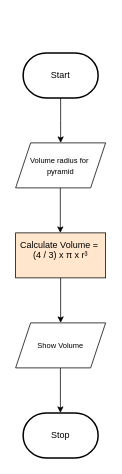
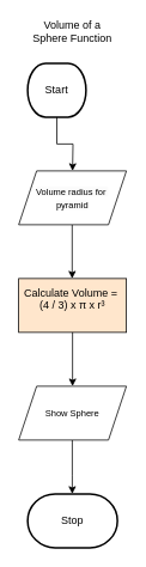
  <mxCell id="0" />
  <mxCell id="1" parent="0" />
  <mxCell id="2" style="edgeStyle=orthogonalEdgeStyle;html=1;rounded=0;verticalAlign=middle;" edge="1" parent="1" source="3"><mxGeometry relative="1" as="geometry"><mxPoint x="80" y="190" as="targetPoint" /></mxGeometry></mxCell>
- <mxCell id="3" value="Start" style="strokeWidth=2;html=1;shape=mxgraph.flowchart.terminator;whiteSpace=wrap;" vertex="1" parent="1"><mxGeometry x="30" y="70" width="100" height="60" as="geometry" /></mxCell>
+ <mxCell id="3" value="Start" style="strokeWidth=2;html=1;shape=mxgraph.flowchart.terminator;whiteSpace=wrap;" vertex="1" parent="1"><mxGeometry x="30" y="70" width="65" height="60" as="geometry" /></mxCell>
+ <mxCell id="4" value="Volume of a Sphere Function" style="text;strokeColor=none;align=center;fillColor=none;html=1;verticalAlign=middle;whiteSpace=wrap;rounded=0;" vertex="1" parent="1"><mxGeometry x="30" y="20" width="100" height="30" as="geometry" /></mxCell>
  <mxCell id="5" style="edgeStyle=orthogonalEdgeStyle;html=1;rounded=0;verticalAlign=middle;" edge="1" parent="1"><mxGeometry relative="1" as="geometry"><mxPoint x="79.6" y="250" as="sourcePoint" /><mxPoint x="79.6" y="310" as="targetPoint" /></mxGeometry></mxCell>
  <mxCell id="6" value="Calculate Volume =&amp;nbsp;&lt;div&gt;&lt;span style=&quot;background-color: transparent; font-size: 12px;&quot;&gt;&lt;font color=&quot;#000000&quot;&gt;(4 / 3) x π x r³&lt;/font&gt;&lt;/span&gt;&lt;div&gt;&lt;span style=&quot;background-color: transparent;&quot;&gt;&lt;div&gt;&lt;br&gt;&lt;/div&gt;&lt;/span&gt;&lt;/div&gt;&lt;/div&gt;" style="whiteSpace=wrap;html=1;fillColor=#ffe6cc;" vertex="1" parent="1"><mxGeometry x="20" y="310" width="120" height="60" as="geometry" /></mxCell>
  <mxCell id="7" style="edgeStyle=orthogonalEdgeStyle;html=1;rounded=0;verticalAlign=middle;" edge="1" parent="1"><mxGeometry relative="1" as="geometry"><mxPoint x="80" y="370" as="sourcePoint" /><mxPoint x="80" y="430" as="targetPoint" /></mxGeometry></mxCell>
  <mxCell id="8" value="Stop" style="strokeWidth=2;html=1;shape=mxgraph.flowchart.terminator;whiteSpace=wrap;" vertex="1" parent="1"><mxGeometry x="30" y="550" width="100" height="60" as="geometry" /></mxCell>
  <mxCell id="9" style="edgeStyle=orthogonalEdgeStyle;html=1;rounded=0;verticalAlign=middle;" edge="1" parent="1"><mxGeometry relative="1" as="geometry"><mxPoint x="79.7" y="490" as="sourcePoint" /><mxPoint x="79.7" y="550" as="targetPoint" /><Array as="points"><mxPoint x="79.7" y="530" /><mxPoint x="79.7" y="530" /></Array></mxGeometry></mxCell>
  <mxCell id="10" value="&lt;span style=&quot;color: rgb(0, 0, 0); font-family: Helvetica; font-size: 10px; font-style: normal; font-variant-ligatures: normal; font-variant-caps: normal; font-weight: 400; letter-spacing: normal; orphans: 2; text-align: center; text-indent: 0px; text-transform: none; widows: 2; word-spacing: 0px; -webkit-text-stroke-width: 0px; white-space: normal; background-color: rgb(251, 251, 251); text-decoration-thickness: initial; text-decoration-style: initial; text-decoration-color: initial; float: none; display: inline !important;&quot;&gt;Volume radius for&amp;nbsp;&lt;/span&gt;&lt;div&gt;&lt;span style=&quot;color: rgb(0, 0, 0); font-family: Helvetica; font-size: 10px; font-style: normal; font-variant-ligatures: normal; font-variant-caps: normal; font-weight: 400; letter-spacing: normal; orphans: 2; text-align: center; text-indent: 0px; text-transform: none; widows: 2; word-spacing: 0px; -webkit-text-stroke-width: 0px; white-space: normal; background-color: rgb(251, 251, 251); text-decoration-thickness: initial; text-decoration-style: initial; text-decoration-color: initial; float: none; display: inline !important;&quot;&gt;pyramid&lt;/span&gt;&lt;/div&gt;" style="shape=parallelogram;perimeter=parallelogramPerimeter;whiteSpace=wrap;html=1;fixedSize=1;" vertex="1" parent="1"><mxGeometry x="20" y="190" width="120" height="60" as="geometry" /></mxCell>
- <mxCell id="11" value="&lt;span style=&quot;color: rgb(0, 0, 0); font-size: 10px;&quot;&gt;Show Volume&lt;/span&gt;" style="shape=parallelogram;perimeter=parallelogramPerimeter;whiteSpace=wrap;html=1;fixedSize=1;" vertex="1" parent="1"><mxGeometry x="20" y="430" width="120" height="60" as="geometry" /></mxCell>
+ <mxCell id="11" value="&lt;span style=&quot;color: rgb(0, 0, 0); font-size: 10px;&quot;&gt;Show Sphere&lt;/span&gt;" style="shape=parallelogram;perimeter=parallelogramPerimeter;whiteSpace=wrap;html=1;fixedSize=1;" vertex="1" parent="1"><mxGeometry x="20" y="430" width="120" height="60" as="geometry" /></mxCell>
